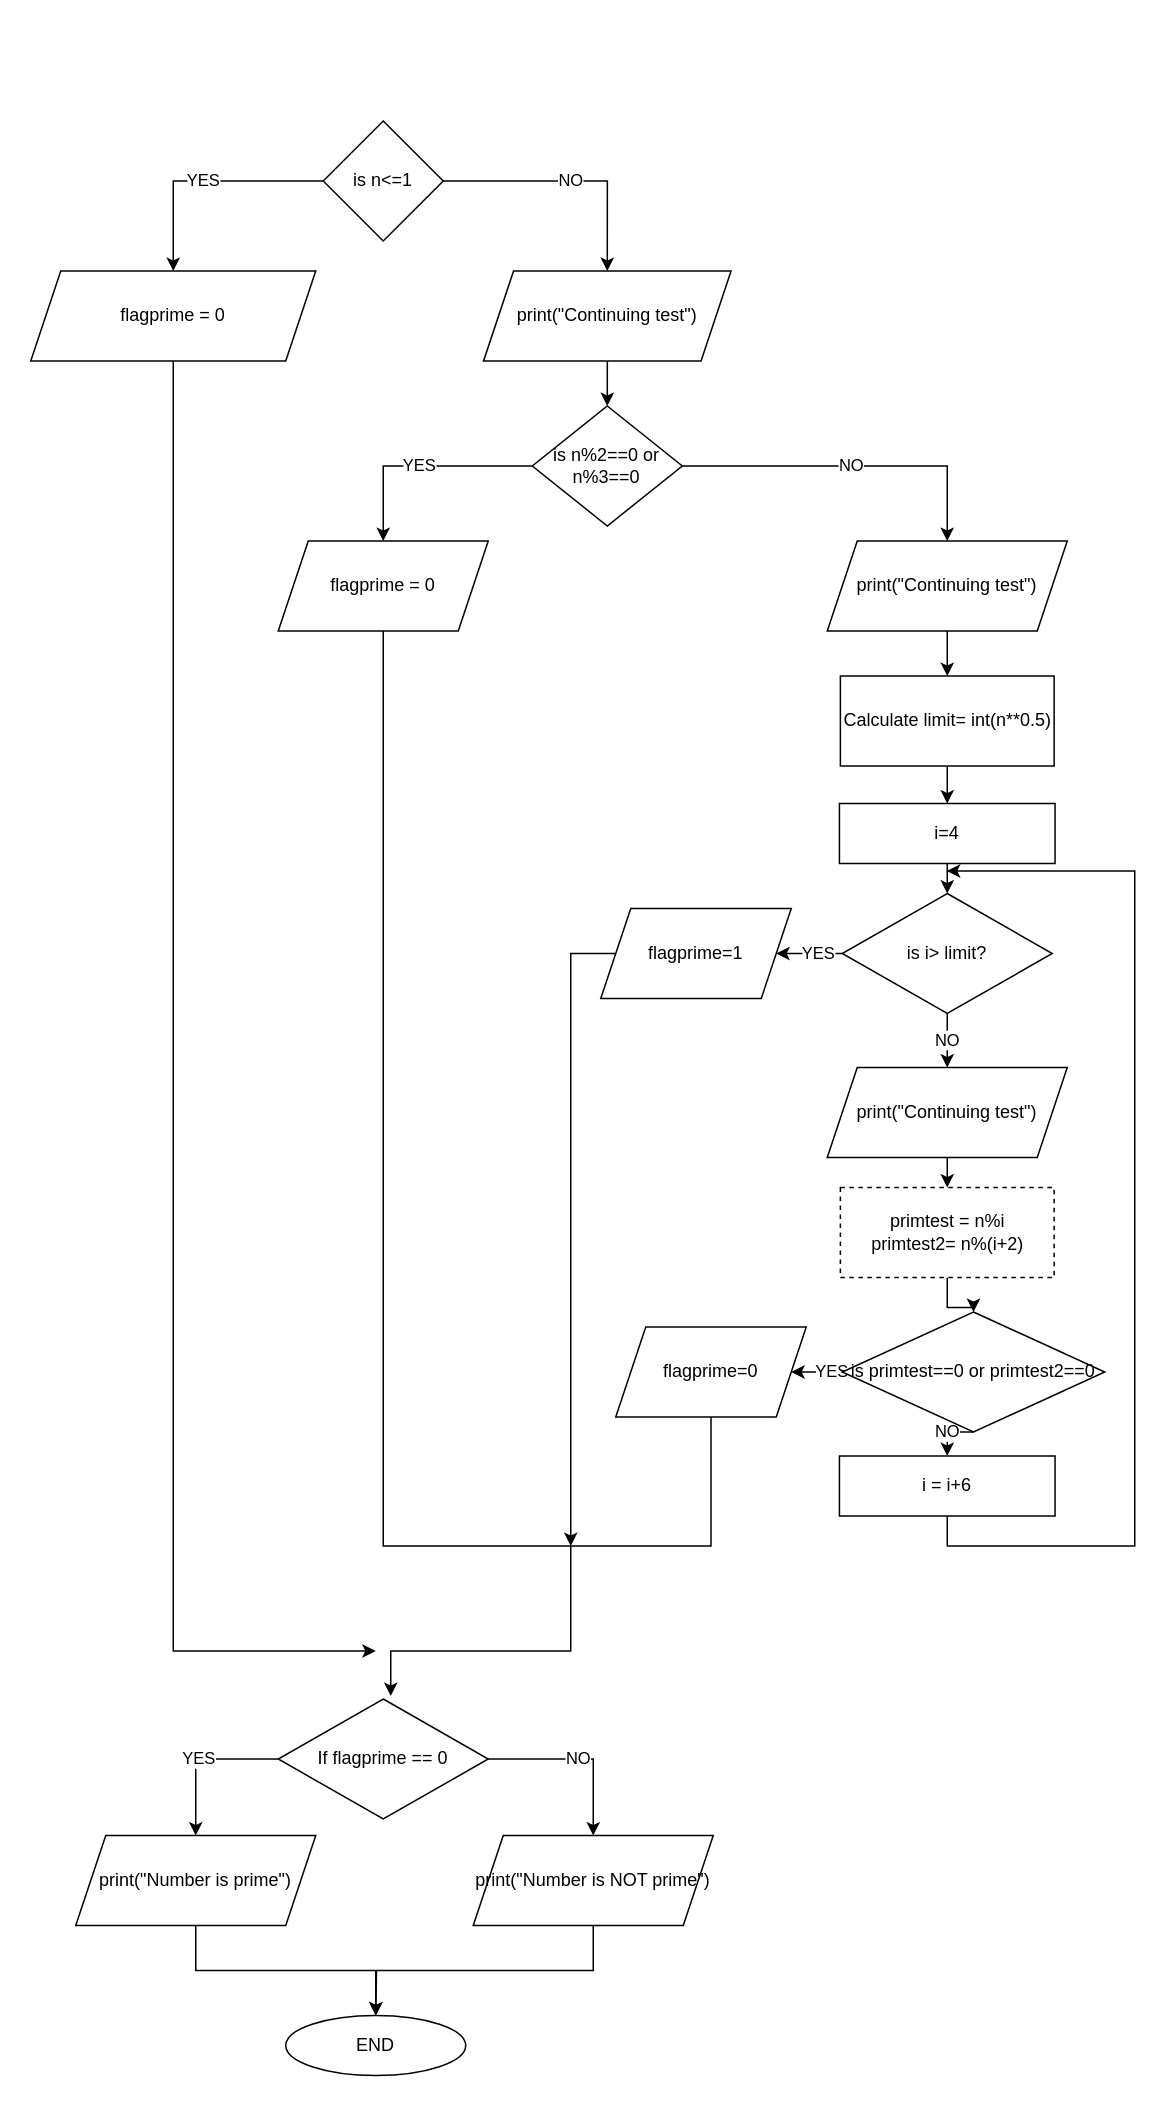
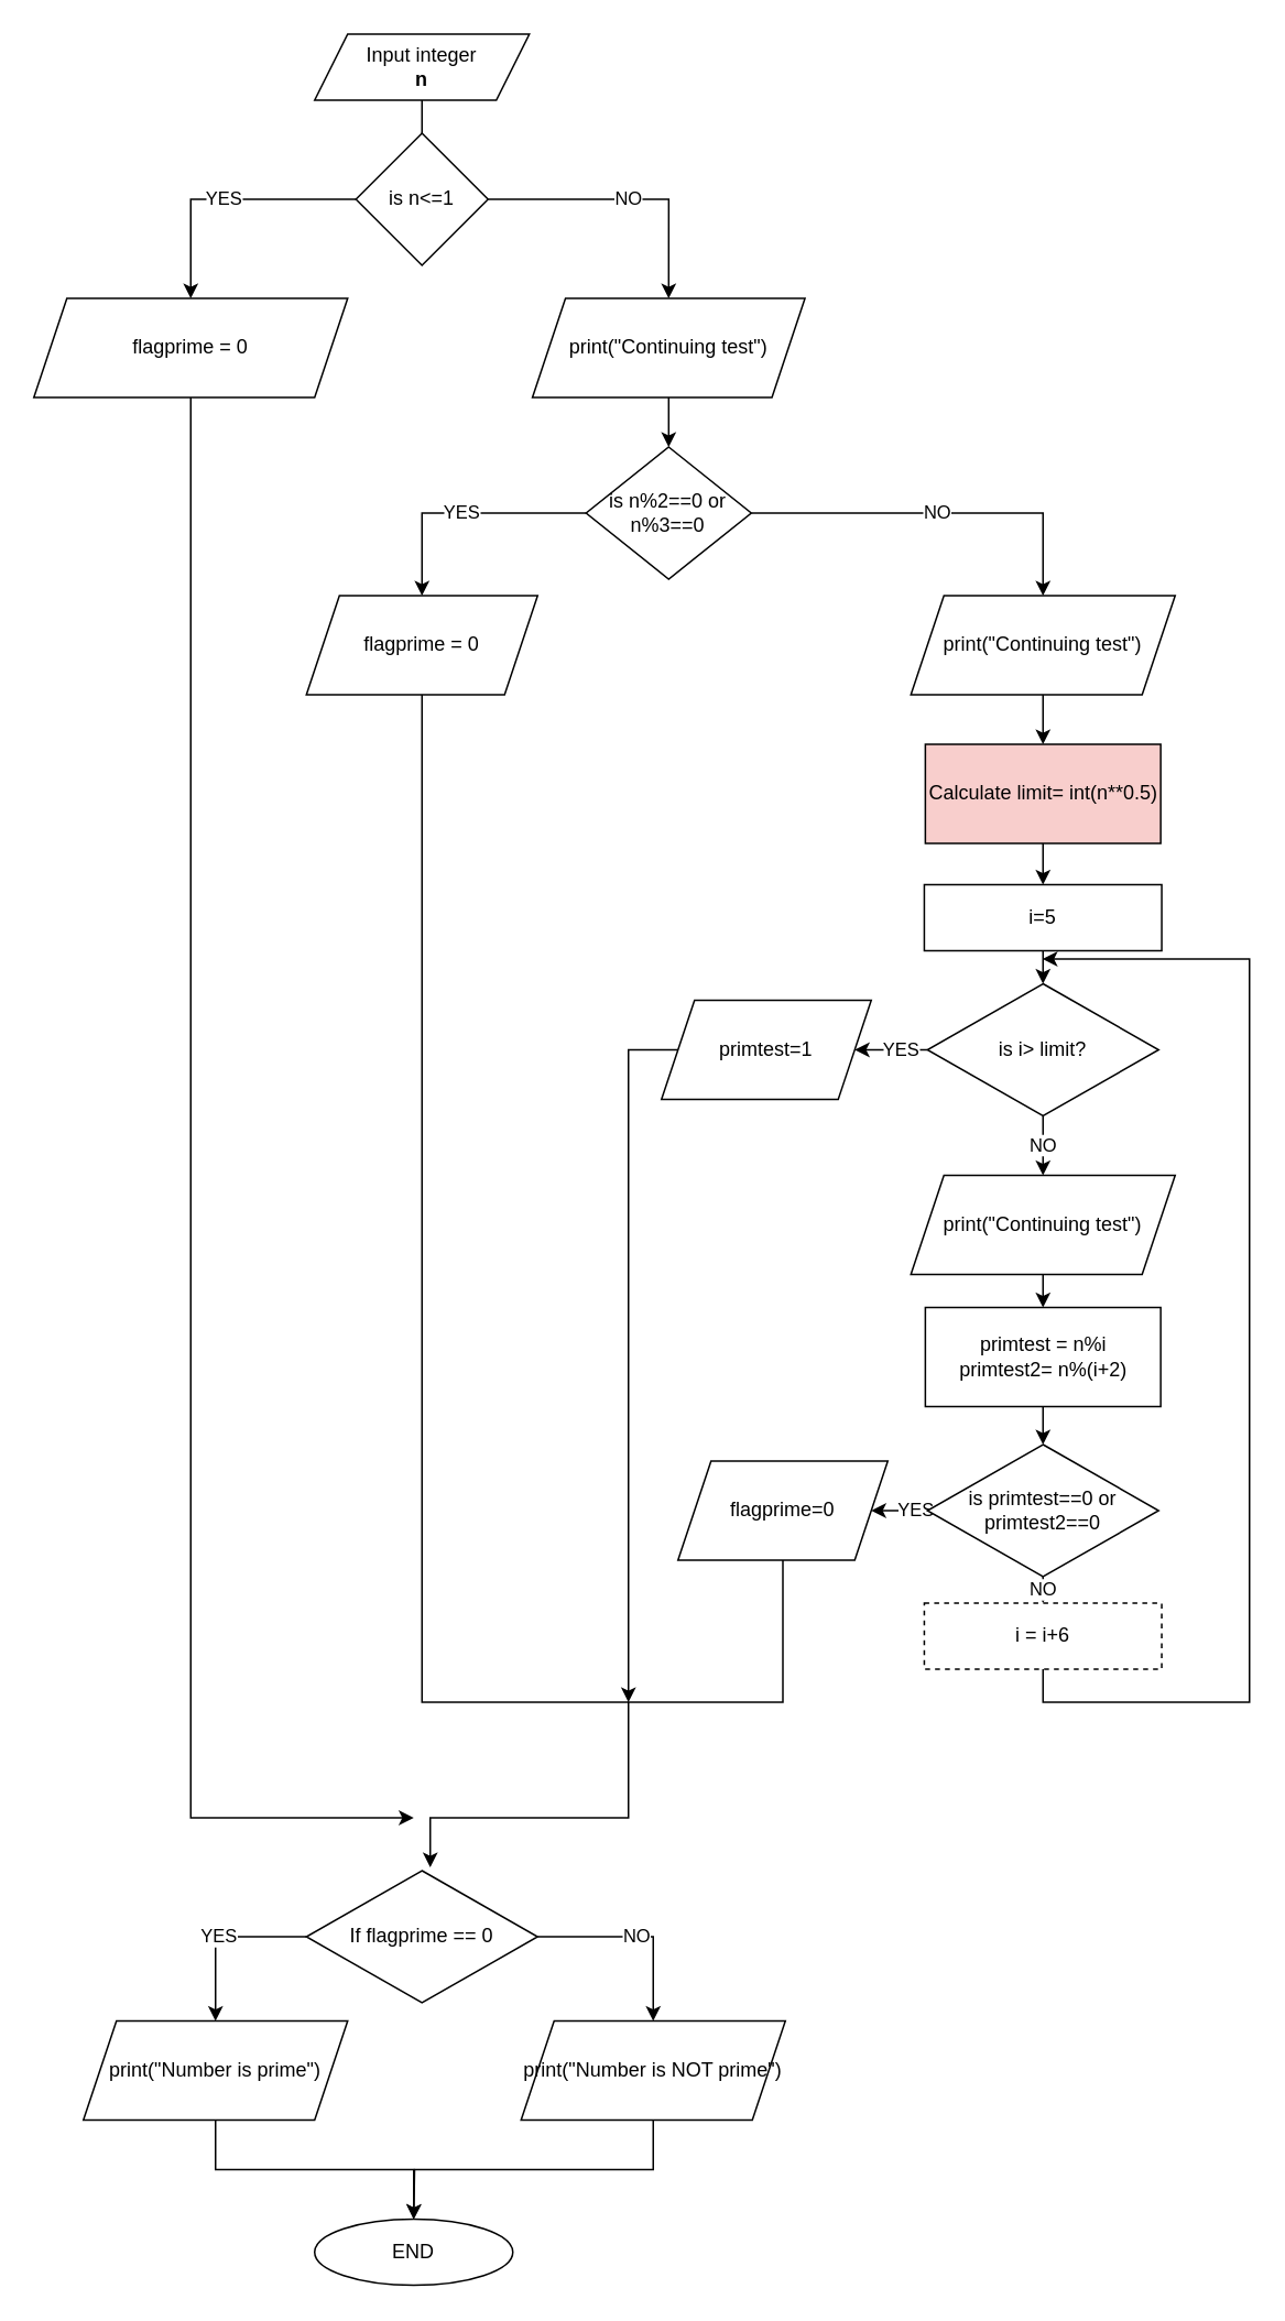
  <mxCell id="0" />
  <mxCell id="1" parent="0" />
+ <mxCell id="2" value="Input integer&lt;br&gt;&lt;b&gt;n&lt;/b&gt;" style="shape=parallelogram;perimeter=parallelogramPerimeter;whiteSpace=wrap;html=1;fixedSize=1;" parent="1" vertex="1"><mxGeometry x="190" y="20" width="130" height="40" as="geometry" /></mxCell>
  <mxCell id="3" style="edgeStyle=orthogonalEdgeStyle;rounded=0;orthogonalLoop=1;jettySize=auto;html=1;exitX=0.5;exitY=1;exitDx=0;exitDy=0;entryX=0.5;entryY=0;entryDx=0;entryDy=0;" edge="1" parent="1" source="4" target="30"><mxGeometry relative="1" as="geometry"><mxPoint x="630.739" y="590" as="targetPoint" /></mxGeometry></mxCell>
- <mxCell id="4" value="i=4" style="whiteSpace=wrap;html=1;" parent="1" vertex="1"><mxGeometry x="559.12" y="535" width="143.75" height="40" as="geometry" /></mxCell>
+ <mxCell id="4" value="i=5" style="whiteSpace=wrap;html=1;" parent="1" vertex="1"><mxGeometry x="559.12" y="535" width="143.75" height="40" as="geometry" /></mxCell>
  <mxCell id="5" value="YES" style="edgeStyle=orthogonalEdgeStyle;rounded=0;orthogonalLoop=1;jettySize=auto;html=1;exitX=0;exitY=0.5;exitDx=0;exitDy=0;entryX=0.5;entryY=0;entryDx=0;entryDy=0;" edge="1" parent="1" source="7" target="14"><mxGeometry relative="1" as="geometry" /></mxCell>
  <mxCell id="6" value="NO" style="edgeStyle=orthogonalEdgeStyle;rounded=0;orthogonalLoop=1;jettySize=auto;html=1;exitX=1;exitY=0.5;exitDx=0;exitDy=0;entryX=0.5;entryY=0;entryDx=0;entryDy=0;" edge="1" parent="1" source="7" target="22"><mxGeometry relative="1" as="geometry" /></mxCell>
  <mxCell id="7" value="is n%2==0 or n%3==0" style="rhombus;whiteSpace=wrap;html=1;" parent="1" vertex="1"><mxGeometry x="354.37" y="270" width="100" height="80" as="geometry" /></mxCell>
+ <mxCell id="8" value="" style="edgeStyle=orthogonalEdgeStyle;rounded=0;orthogonalLoop=1;jettySize=auto;html=1;endArrow=none;" parent="1" source="2" target="11" edge="1"><mxGeometry relative="1" as="geometry"><mxPoint x="260" y="130" as="sourcePoint" /><mxPoint x="280" y="454.5" as="targetPoint" /></mxGeometry></mxCell>
  <mxCell id="9" value="YES" style="edgeStyle=orthogonalEdgeStyle;rounded=0;orthogonalLoop=1;jettySize=auto;html=1;" parent="1" source="11" target="13" edge="1"><mxGeometry relative="1" as="geometry"><mxPoint x="360" y="190" as="targetPoint" /></mxGeometry></mxCell>
  <mxCell id="10" value="NO" style="edgeStyle=orthogonalEdgeStyle;rounded=0;orthogonalLoop=1;jettySize=auto;html=1;exitX=1;exitY=0.5;exitDx=0;exitDy=0;entryX=0.5;entryY=0;entryDx=0;entryDy=0;" edge="1" parent="1" source="11" target="20"><mxGeometry relative="1" as="geometry" /></mxCell>
  <mxCell id="11" value="is n&amp;lt;=1" style="rhombus;whiteSpace=wrap;html=1;" parent="1" vertex="1"><mxGeometry x="215" y="80" width="80" height="80" as="geometry" /></mxCell>
  <mxCell id="12" style="edgeStyle=orthogonalEdgeStyle;rounded=0;orthogonalLoop=1;jettySize=auto;html=1;exitX=0.5;exitY=1;exitDx=0;exitDy=0;" edge="1" parent="1" source="13"><mxGeometry relative="1" as="geometry"><mxPoint x="250" y="1100" as="targetPoint" /><Array as="points"><mxPoint x="115" y="1100" /></Array></mxGeometry></mxCell>
  <mxCell id="13" value="flagprime = 0" style="shape=parallelogram;perimeter=parallelogramPerimeter;whiteSpace=wrap;html=1;fixedSize=1;" parent="1" vertex="1"><mxGeometry x="20" y="180" width="190" height="60" as="geometry" /></mxCell>
  <mxCell id="14" value="flagprime = 0" style="shape=parallelogram;perimeter=parallelogramPerimeter;whiteSpace=wrap;html=1;fixedSize=1;" parent="1" vertex="1"><mxGeometry x="185" y="360" width="140" height="60" as="geometry" /></mxCell>
  <mxCell id="15" style="edgeStyle=orthogonalEdgeStyle;rounded=0;orthogonalLoop=1;jettySize=auto;html=1;exitX=0.5;exitY=1;exitDx=0;exitDy=0;" edge="1" parent="1" source="16"><mxGeometry relative="1" as="geometry"><mxPoint x="260" y="1130" as="targetPoint" /><Array as="points"><mxPoint x="474" y="1030" /><mxPoint x="380" y="1030" /><mxPoint x="380" y="1100" /><mxPoint x="260" y="1100" /></Array></mxGeometry></mxCell>
  <mxCell id="16" value="flagprime=0" style="shape=parallelogram;perimeter=parallelogramPerimeter;whiteSpace=wrap;html=1;fixedSize=1;" parent="1" vertex="1"><mxGeometry x="410" y="884" width="127" height="60" as="geometry" /></mxCell>
  <mxCell id="17" style="edgeStyle=orthogonalEdgeStyle;rounded=0;orthogonalLoop=1;jettySize=auto;html=1;exitX=0;exitY=0.5;exitDx=0;exitDy=0;" edge="1" parent="1" source="18"><mxGeometry relative="1" as="geometry"><mxPoint x="380" y="1030" as="targetPoint" /></mxGeometry></mxCell>
- <mxCell id="18" value="flagprime=1" style="shape=parallelogram;perimeter=parallelogramPerimeter;whiteSpace=wrap;html=1;fixedSize=1;" parent="1" vertex="1"><mxGeometry x="400" y="605" width="127" height="60" as="geometry" /></mxCell>
+ <mxCell id="18" value="primtest=1" style="shape=parallelogram;perimeter=parallelogramPerimeter;whiteSpace=wrap;html=1;fixedSize=1;" parent="1" vertex="1"><mxGeometry x="400" y="605" width="127" height="60" as="geometry" /></mxCell>
  <mxCell id="19" style="edgeStyle=orthogonalEdgeStyle;rounded=0;orthogonalLoop=1;jettySize=auto;html=1;exitX=0.5;exitY=1;exitDx=0;exitDy=0;entryX=0.5;entryY=0;entryDx=0;entryDy=0;" edge="1" parent="1" source="20" target="7"><mxGeometry relative="1" as="geometry" /></mxCell>
  <mxCell id="20" value="print(&quot;Continuing test&quot;)" style="shape=parallelogram;perimeter=parallelogramPerimeter;whiteSpace=wrap;html=1;fixedSize=1;" parent="1" vertex="1"><mxGeometry x="321.87" y="180" width="165" height="60" as="geometry" /></mxCell>
  <mxCell id="21" style="edgeStyle=orthogonalEdgeStyle;rounded=0;orthogonalLoop=1;jettySize=auto;html=1;exitX=0.5;exitY=1;exitDx=0;exitDy=0;entryX=0.5;entryY=0;entryDx=0;entryDy=0;" edge="1" parent="1" source="22" target="24"><mxGeometry relative="1" as="geometry" /></mxCell>
  <mxCell id="22" value="print(&quot;Continuing test&quot;)" style="shape=parallelogram;perimeter=parallelogramPerimeter;whiteSpace=wrap;html=1;fixedSize=1;" parent="1" vertex="1"><mxGeometry x="550.995" y="360" width="160" height="60" as="geometry" /></mxCell>
  <mxCell id="23" style="edgeStyle=orthogonalEdgeStyle;rounded=0;orthogonalLoop=1;jettySize=auto;html=1;exitX=0.5;exitY=1;exitDx=0;exitDy=0;entryX=0.5;entryY=0;entryDx=0;entryDy=0;" edge="1" parent="1" source="24" target="4"><mxGeometry relative="1" as="geometry" /></mxCell>
- <mxCell id="24" value="Calculate limit= int(n**0.5)" style="rounded=0;whiteSpace=wrap;html=1;" vertex="1" parent="1"><mxGeometry x="559.745" y="450" width="142.5" height="60" as="geometry" /></mxCell>
+ <mxCell id="24" value="Calculate limit= int(n**0.5)" style="rounded=0;whiteSpace=wrap;html=1;fillColor=#f8cecc;" vertex="1" parent="1"><mxGeometry x="559.745" y="450" width="142.5" height="60" as="geometry" /></mxCell>
  <mxCell id="25" value="YES" style="edgeStyle=orthogonalEdgeStyle;rounded=0;orthogonalLoop=1;jettySize=auto;html=1;exitX=0;exitY=0.5;exitDx=0;exitDy=0;" edge="1" parent="1" source="27" target="16"><mxGeometry relative="1" as="geometry" /></mxCell>
  <mxCell id="26" value="NO" style="edgeStyle=orthogonalEdgeStyle;rounded=0;orthogonalLoop=1;jettySize=auto;html=1;exitX=0.5;exitY=1;exitDx=0;exitDy=0;entryX=0.5;entryY=0;entryDx=0;entryDy=0;" edge="1" parent="1" source="27" target="34"><mxGeometry relative="1" as="geometry" /></mxCell>
- <mxCell id="27" value="is primtest==0 or primtest2==0" style="rhombus;whiteSpace=wrap;html=1;" vertex="1" parent="1"><mxGeometry x="560.995" y="874" width="175" height="80" as="geometry" /></mxCell>
+ <mxCell id="27" value="is primtest==0 or primtest2==0" style="rhombus;whiteSpace=wrap;html=1;" vertex="1" parent="1"><mxGeometry x="560.995" y="874" width="140" height="80" as="geometry" /></mxCell>
  <mxCell id="28" value="NO" style="edgeStyle=orthogonalEdgeStyle;rounded=0;orthogonalLoop=1;jettySize=auto;html=1;exitX=0.5;exitY=1;exitDx=0;exitDy=0;" edge="1" parent="1" source="30" target="36"><mxGeometry relative="1" as="geometry" /></mxCell>
  <mxCell id="29" value="YES" style="edgeStyle=orthogonalEdgeStyle;rounded=0;orthogonalLoop=1;jettySize=auto;html=1;" edge="1" parent="1" source="30" target="18"><mxGeometry relative="1" as="geometry" /></mxCell>
  <mxCell id="30" value="is i&amp;gt; limit?" style="rhombus;whiteSpace=wrap;html=1;" vertex="1" parent="1"><mxGeometry x="560.995" y="595" width="140" height="80" as="geometry" /></mxCell>
  <mxCell id="31" style="edgeStyle=orthogonalEdgeStyle;rounded=0;orthogonalLoop=1;jettySize=auto;html=1;exitX=0.5;exitY=1;exitDx=0;exitDy=0;" edge="1" parent="1" source="32" target="27"><mxGeometry relative="1" as="geometry" /></mxCell>
- <mxCell id="32" value="primtest = n%i&lt;br&gt;primtest2= n%(i+2)" style="rounded=0;whiteSpace=wrap;html=1;dashed=1;" vertex="1" parent="1"><mxGeometry x="559.745" y="791" width="142.5" height="60" as="geometry" /></mxCell>
+ <mxCell id="32" value="primtest = n%i&lt;br&gt;primtest2= n%(i+2)" style="rounded=0;whiteSpace=wrap;html=1;" vertex="1" parent="1"><mxGeometry x="559.745" y="791" width="142.5" height="60" as="geometry" /></mxCell>
  <mxCell id="33" style="edgeStyle=orthogonalEdgeStyle;rounded=0;orthogonalLoop=1;jettySize=auto;html=1;exitX=0.5;exitY=1;exitDx=0;exitDy=0;" edge="1" parent="1" source="34"><mxGeometry relative="1" as="geometry"><mxPoint x="630.739" y="580" as="targetPoint" /><Array as="points"><mxPoint x="631" y="1030" /><mxPoint x="756" y="1030" /><mxPoint x="756" y="580" /></Array></mxGeometry></mxCell>
- <mxCell id="34" value="i = i+6" style="whiteSpace=wrap;html=1;" vertex="1" parent="1"><mxGeometry x="559.12" y="970" width="143.75" height="40" as="geometry" /></mxCell>
+ <mxCell id="34" value="i = i+6" style="whiteSpace=wrap;html=1;dashed=1;" vertex="1" parent="1"><mxGeometry x="559.12" y="970" width="143.75" height="40" as="geometry" /></mxCell>
  <mxCell id="35" style="edgeStyle=orthogonalEdgeStyle;rounded=0;orthogonalLoop=1;jettySize=auto;html=1;exitX=0.5;exitY=1;exitDx=0;exitDy=0;entryX=0.5;entryY=0;entryDx=0;entryDy=0;" edge="1" parent="1" source="36" target="32"><mxGeometry relative="1" as="geometry" /></mxCell>
  <mxCell id="36" value="print(&quot;Continuing test&quot;)" style="shape=parallelogram;perimeter=parallelogramPerimeter;whiteSpace=wrap;html=1;fixedSize=1;" vertex="1" parent="1"><mxGeometry x="550.995" y="711" width="160" height="60" as="geometry" /></mxCell>
  <mxCell id="37" value="END" style="ellipse;whiteSpace=wrap;html=1;" vertex="1" parent="1"><mxGeometry x="190" y="1343" width="120" height="40" as="geometry" /></mxCell>
  <mxCell id="38" value="YES" style="edgeStyle=orthogonalEdgeStyle;rounded=0;orthogonalLoop=1;jettySize=auto;html=1;exitX=0;exitY=0.5;exitDx=0;exitDy=0;entryX=0.5;entryY=0;entryDx=0;entryDy=0;" edge="1" parent="1" source="40" target="44"><mxGeometry relative="1" as="geometry" /></mxCell>
  <mxCell id="39" value="NO" style="edgeStyle=orthogonalEdgeStyle;rounded=0;orthogonalLoop=1;jettySize=auto;html=1;exitX=1;exitY=0.5;exitDx=0;exitDy=0;entryX=0.5;entryY=0;entryDx=0;entryDy=0;" edge="1" parent="1" source="40" target="42"><mxGeometry relative="1" as="geometry" /></mxCell>
  <mxCell id="40" value="If flagprime == 0" style="rhombus;whiteSpace=wrap;html=1;" vertex="1" parent="1"><mxGeometry x="185.005" y="1132" width="140" height="80" as="geometry" /></mxCell>
  <mxCell id="41" style="edgeStyle=orthogonalEdgeStyle;rounded=0;orthogonalLoop=1;jettySize=auto;html=1;exitX=0.5;exitY=1;exitDx=0;exitDy=0;" edge="1" parent="1" source="42"><mxGeometry relative="1" as="geometry"><mxPoint x="250" y="1343" as="targetPoint" /></mxGeometry></mxCell>
  <mxCell id="42" value="print(&quot;Number is NOT prime&quot;)" style="shape=parallelogram;perimeter=parallelogramPerimeter;whiteSpace=wrap;html=1;fixedSize=1;" vertex="1" parent="1"><mxGeometry x="314.995" y="1223" width="160" height="60" as="geometry" /></mxCell>
  <mxCell id="43" style="edgeStyle=orthogonalEdgeStyle;rounded=0;orthogonalLoop=1;jettySize=auto;html=1;exitX=0.5;exitY=1;exitDx=0;exitDy=0;" edge="1" parent="1" source="44" target="37"><mxGeometry relative="1" as="geometry" /></mxCell>
  <mxCell id="44" value="print(&quot;Number is prime&quot;)" style="shape=parallelogram;perimeter=parallelogramPerimeter;whiteSpace=wrap;html=1;fixedSize=1;" vertex="1" parent="1"><mxGeometry x="49.995" y="1223" width="160" height="60" as="geometry" /></mxCell>
  <mxCell id="45" value="" style="endArrow=none;html=1;rounded=0;entryX=0.5;entryY=1;entryDx=0;entryDy=0;" edge="1" parent="1" target="14"><mxGeometry width="50" height="50" relative="1" as="geometry"><mxPoint x="380" y="1030" as="sourcePoint" /><mxPoint x="274" y="460" as="targetPoint" /><Array as="points"><mxPoint x="255" y="1030" /></Array></mxGeometry></mxCell>
